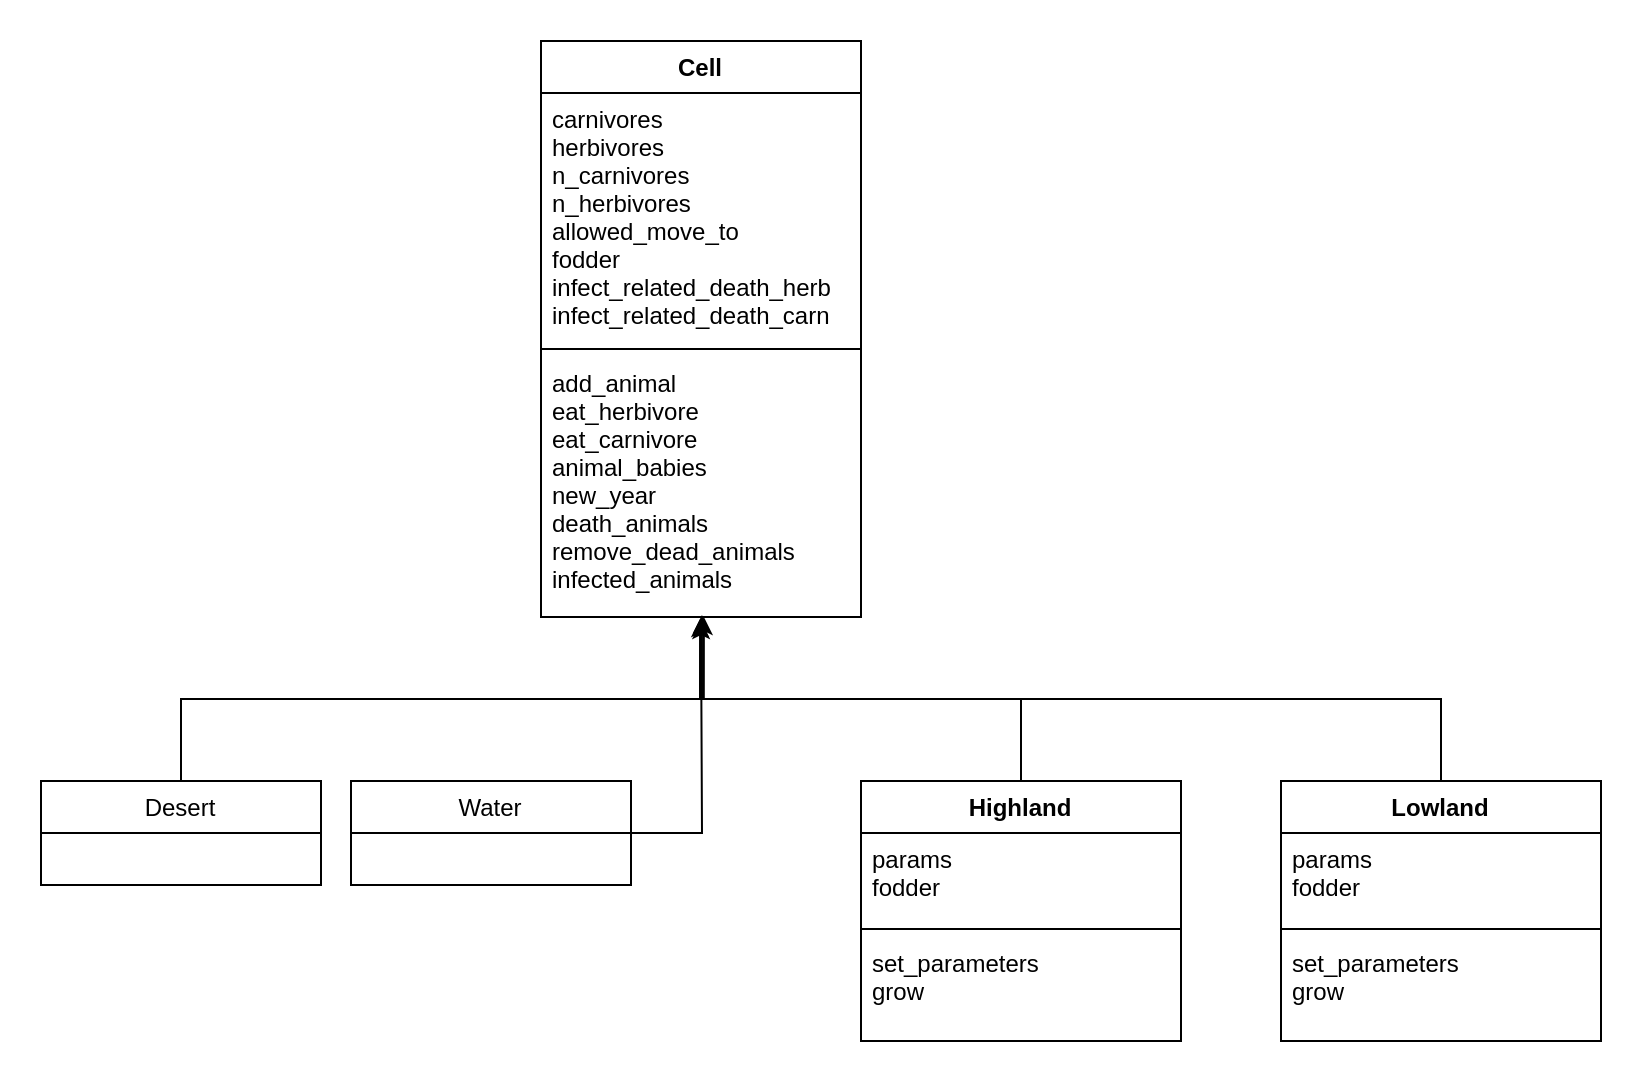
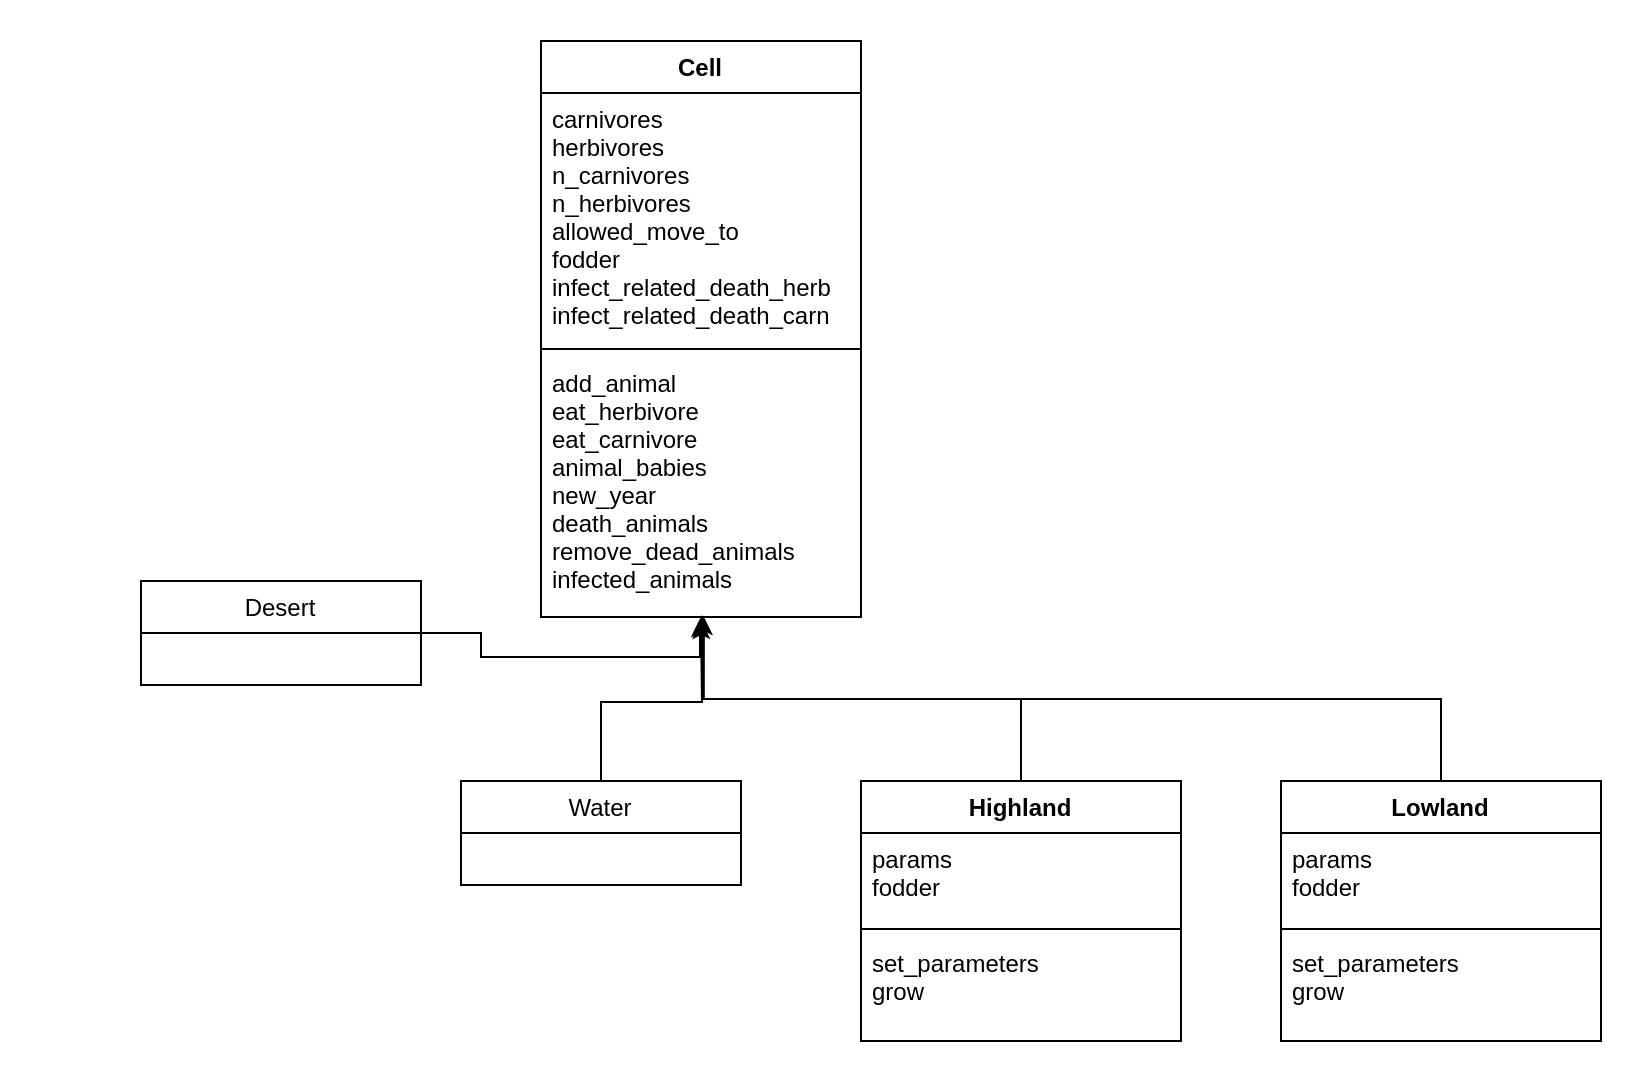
  <mxCell id="0" />
  <mxCell id="1" parent="0" />
  <mxCell id="2" value="Cell" style="swimlane;fontStyle=1;align=center;verticalAlign=top;childLayout=stackLayout;horizontal=1;startSize=26;horizontalStack=0;resizeParent=1;resizeParentMax=0;resizeLast=0;collapsible=1;marginBottom=0;" vertex="1" parent="1"><mxGeometry x="270" y="20" width="160" height="288" as="geometry" /></mxCell>
  <mxCell id="3" value="carnivores&#10;herbivores &#10;n_carnivores&#10;n_herbivores&#10;allowed_move_to&#10;fodder&#10;infect_related_death_herb&#10;infect_related_death_carn&#10;&#10;" style="text;strokeColor=none;fillColor=none;align=left;verticalAlign=top;spacingLeft=4;spacingRight=4;overflow=hidden;rotatable=0;points=[[0,0.5],[1,0.5]];portConstraint=eastwest;" vertex="1" parent="2"><mxGeometry y="26" width="160" height="124" as="geometry" /></mxCell>
  <mxCell id="4" value="" style="line;strokeWidth=1;fillColor=none;align=left;verticalAlign=middle;spacingTop=-1;spacingLeft=3;spacingRight=3;rotatable=0;labelPosition=right;points=[];portConstraint=eastwest;" vertex="1" parent="2"><mxGeometry y="150" width="160" height="8" as="geometry" /></mxCell>
  <mxCell id="5" value="add_animal&#10;eat_herbivore&#10;eat_carnivore&#10;animal_babies&#10;new_year&#10;death_animals&#10;remove_dead_animals&#10;infected_animals&#10;" style="text;strokeColor=none;fillColor=none;align=left;verticalAlign=top;spacingLeft=4;spacingRight=4;overflow=hidden;rotatable=0;points=[[0,0.5],[1,0.5]];portConstraint=eastwest;" vertex="1" parent="2"><mxGeometry y="158" width="160" height="130" as="geometry" /></mxCell>
  <mxCell id="6" style="edgeStyle=orthogonalEdgeStyle;rounded=0;orthogonalLoop=1;jettySize=auto;html=1;entryX=0.497;entryY=1.008;entryDx=0;entryDy=0;entryPerimeter=0;" edge="1" parent="1" source="7" target="5"><mxGeometry relative="1" as="geometry" /></mxCell>
- <mxCell id="7" value="Desert" style="swimlane;fontStyle=0;childLayout=stackLayout;horizontal=1;startSize=26;fillColor=none;horizontalStack=0;resizeParent=1;resizeParentMax=0;resizeLast=0;collapsible=1;marginBottom=0;" vertex="1" parent="1"><mxGeometry x="20" y="390" width="140" height="52" as="geometry" /></mxCell>
+ <mxCell id="7" value="Desert" style="swimlane;fontStyle=0;childLayout=stackLayout;horizontal=1;startSize=26;fillColor=none;horizontalStack=0;resizeParent=1;resizeParentMax=0;resizeLast=0;collapsible=1;marginBottom=0;" vertex="1" parent="1"><mxGeometry x="70" y="290" width="140" height="52" as="geometry" /></mxCell>
  <mxCell id="8" style="edgeStyle=orthogonalEdgeStyle;rounded=0;orthogonalLoop=1;jettySize=auto;html=1;" edge="1" parent="1" source="9"><mxGeometry relative="1" as="geometry"><mxPoint x="350" y="310" as="targetPoint" /></mxGeometry></mxCell>
- <mxCell id="9" value="Water" style="swimlane;fontStyle=0;childLayout=stackLayout;horizontal=1;startSize=26;fillColor=none;horizontalStack=0;resizeParent=1;resizeParentMax=0;resizeLast=0;collapsible=1;marginBottom=0;" vertex="1" parent="1"><mxGeometry x="175" y="390" width="140" height="52" as="geometry" /></mxCell>
+ <mxCell id="9" value="Water" style="swimlane;fontStyle=0;childLayout=stackLayout;horizontal=1;startSize=26;fillColor=none;horizontalStack=0;resizeParent=1;resizeParentMax=0;resizeLast=0;collapsible=1;marginBottom=0;" vertex="1" parent="1"><mxGeometry x="230" y="390" width="140" height="52" as="geometry" /></mxCell>
  <mxCell id="10" style="edgeStyle=orthogonalEdgeStyle;rounded=0;orthogonalLoop=1;jettySize=auto;html=1;entryX=0.503;entryY=0.992;entryDx=0;entryDy=0;entryPerimeter=0;" edge="1" parent="1" source="11" target="5"><mxGeometry relative="1" as="geometry" /></mxCell>
  <mxCell id="11" value="Highland" style="swimlane;fontStyle=1;align=center;verticalAlign=top;childLayout=stackLayout;horizontal=1;startSize=26;horizontalStack=0;resizeParent=1;resizeParentMax=0;resizeLast=0;collapsible=1;marginBottom=0;" vertex="1" parent="1"><mxGeometry x="430" y="390" width="160" height="130" as="geometry" /></mxCell>
  <mxCell id="12" value="params&#10;fodder" style="text;strokeColor=none;fillColor=none;align=left;verticalAlign=top;spacingLeft=4;spacingRight=4;overflow=hidden;rotatable=0;points=[[0,0.5],[1,0.5]];portConstraint=eastwest;" vertex="1" parent="11"><mxGeometry y="26" width="160" height="44" as="geometry" /></mxCell>
  <mxCell id="13" value="" style="line;strokeWidth=1;fillColor=none;align=left;verticalAlign=middle;spacingTop=-1;spacingLeft=3;spacingRight=3;rotatable=0;labelPosition=right;points=[];portConstraint=eastwest;" vertex="1" parent="11"><mxGeometry y="70" width="160" height="8" as="geometry" /></mxCell>
  <mxCell id="14" value="set_parameters&#10;grow" style="text;strokeColor=none;fillColor=none;align=left;verticalAlign=top;spacingLeft=4;spacingRight=4;overflow=hidden;rotatable=0;points=[[0,0.5],[1,0.5]];portConstraint=eastwest;" vertex="1" parent="11"><mxGeometry y="78" width="160" height="52" as="geometry" /></mxCell>
  <mxCell id="15" style="edgeStyle=orthogonalEdgeStyle;rounded=0;orthogonalLoop=1;jettySize=auto;html=1;entryX=0.509;entryY=1;entryDx=0;entryDy=0;entryPerimeter=0;" edge="1" parent="1" source="16" target="5"><mxGeometry relative="1" as="geometry" /></mxCell>
  <mxCell id="16" value="Lowland" style="swimlane;fontStyle=1;align=center;verticalAlign=top;childLayout=stackLayout;horizontal=1;startSize=26;horizontalStack=0;resizeParent=1;resizeParentMax=0;resizeLast=0;collapsible=1;marginBottom=0;" vertex="1" parent="1"><mxGeometry x="640" y="390" width="160" height="130" as="geometry" /></mxCell>
  <mxCell id="17" value="params&#10;fodder" style="text;strokeColor=none;fillColor=none;align=left;verticalAlign=top;spacingLeft=4;spacingRight=4;overflow=hidden;rotatable=0;points=[[0,0.5],[1,0.5]];portConstraint=eastwest;" vertex="1" parent="16"><mxGeometry y="26" width="160" height="44" as="geometry" /></mxCell>
  <mxCell id="18" value="" style="line;strokeWidth=1;fillColor=none;align=left;verticalAlign=middle;spacingTop=-1;spacingLeft=3;spacingRight=3;rotatable=0;labelPosition=right;points=[];portConstraint=eastwest;" vertex="1" parent="16"><mxGeometry y="70" width="160" height="8" as="geometry" /></mxCell>
  <mxCell id="19" value="set_parameters&#10;grow" style="text;strokeColor=none;fillColor=none;align=left;verticalAlign=top;spacingLeft=4;spacingRight=4;overflow=hidden;rotatable=0;points=[[0,0.5],[1,0.5]];portConstraint=eastwest;" vertex="1" parent="16"><mxGeometry y="78" width="160" height="52" as="geometry" /></mxCell>
